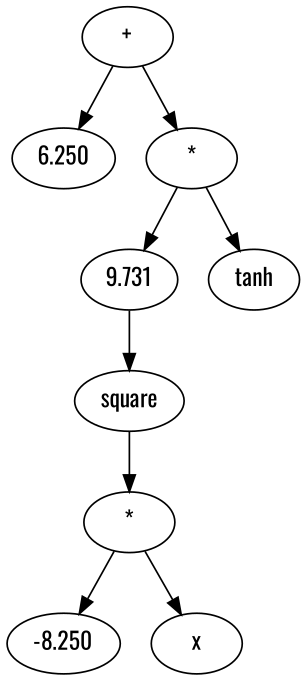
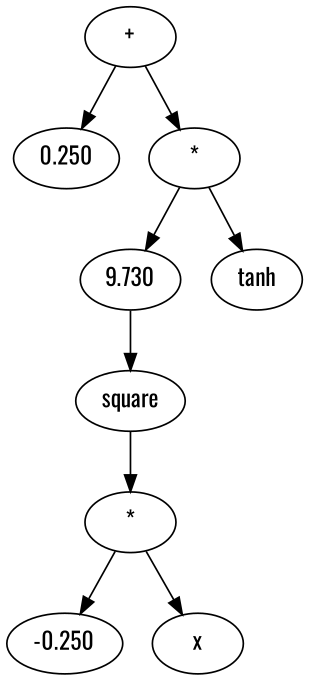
  digraph {
    fontname=Oswald
    ordering=out
    rankdir=TD
    node [color=black fontname=Oswald shape=ellipse]
    edge [fontname=Oswald]
    n1 [label="+"]
-   n2 [label=6.250]
+   n2 [label=0.250]
    n3 [label="*"]
-   n4 [label=9.731]
+   n4 [label=9.730]
    n5 [label=tanh]
    n6 [label=square]
    n7 [label="*"]
-   n8 [label=-8.250]
+   n8 [label=-0.250]
    n9 [label=x]
    n1 -> n2
    n1 -> n3
    n3 -> n4
    n3 -> n5
    n4 -> n6
    n6 -> n7
    n7 -> n8
    n7 -> n9
  }
